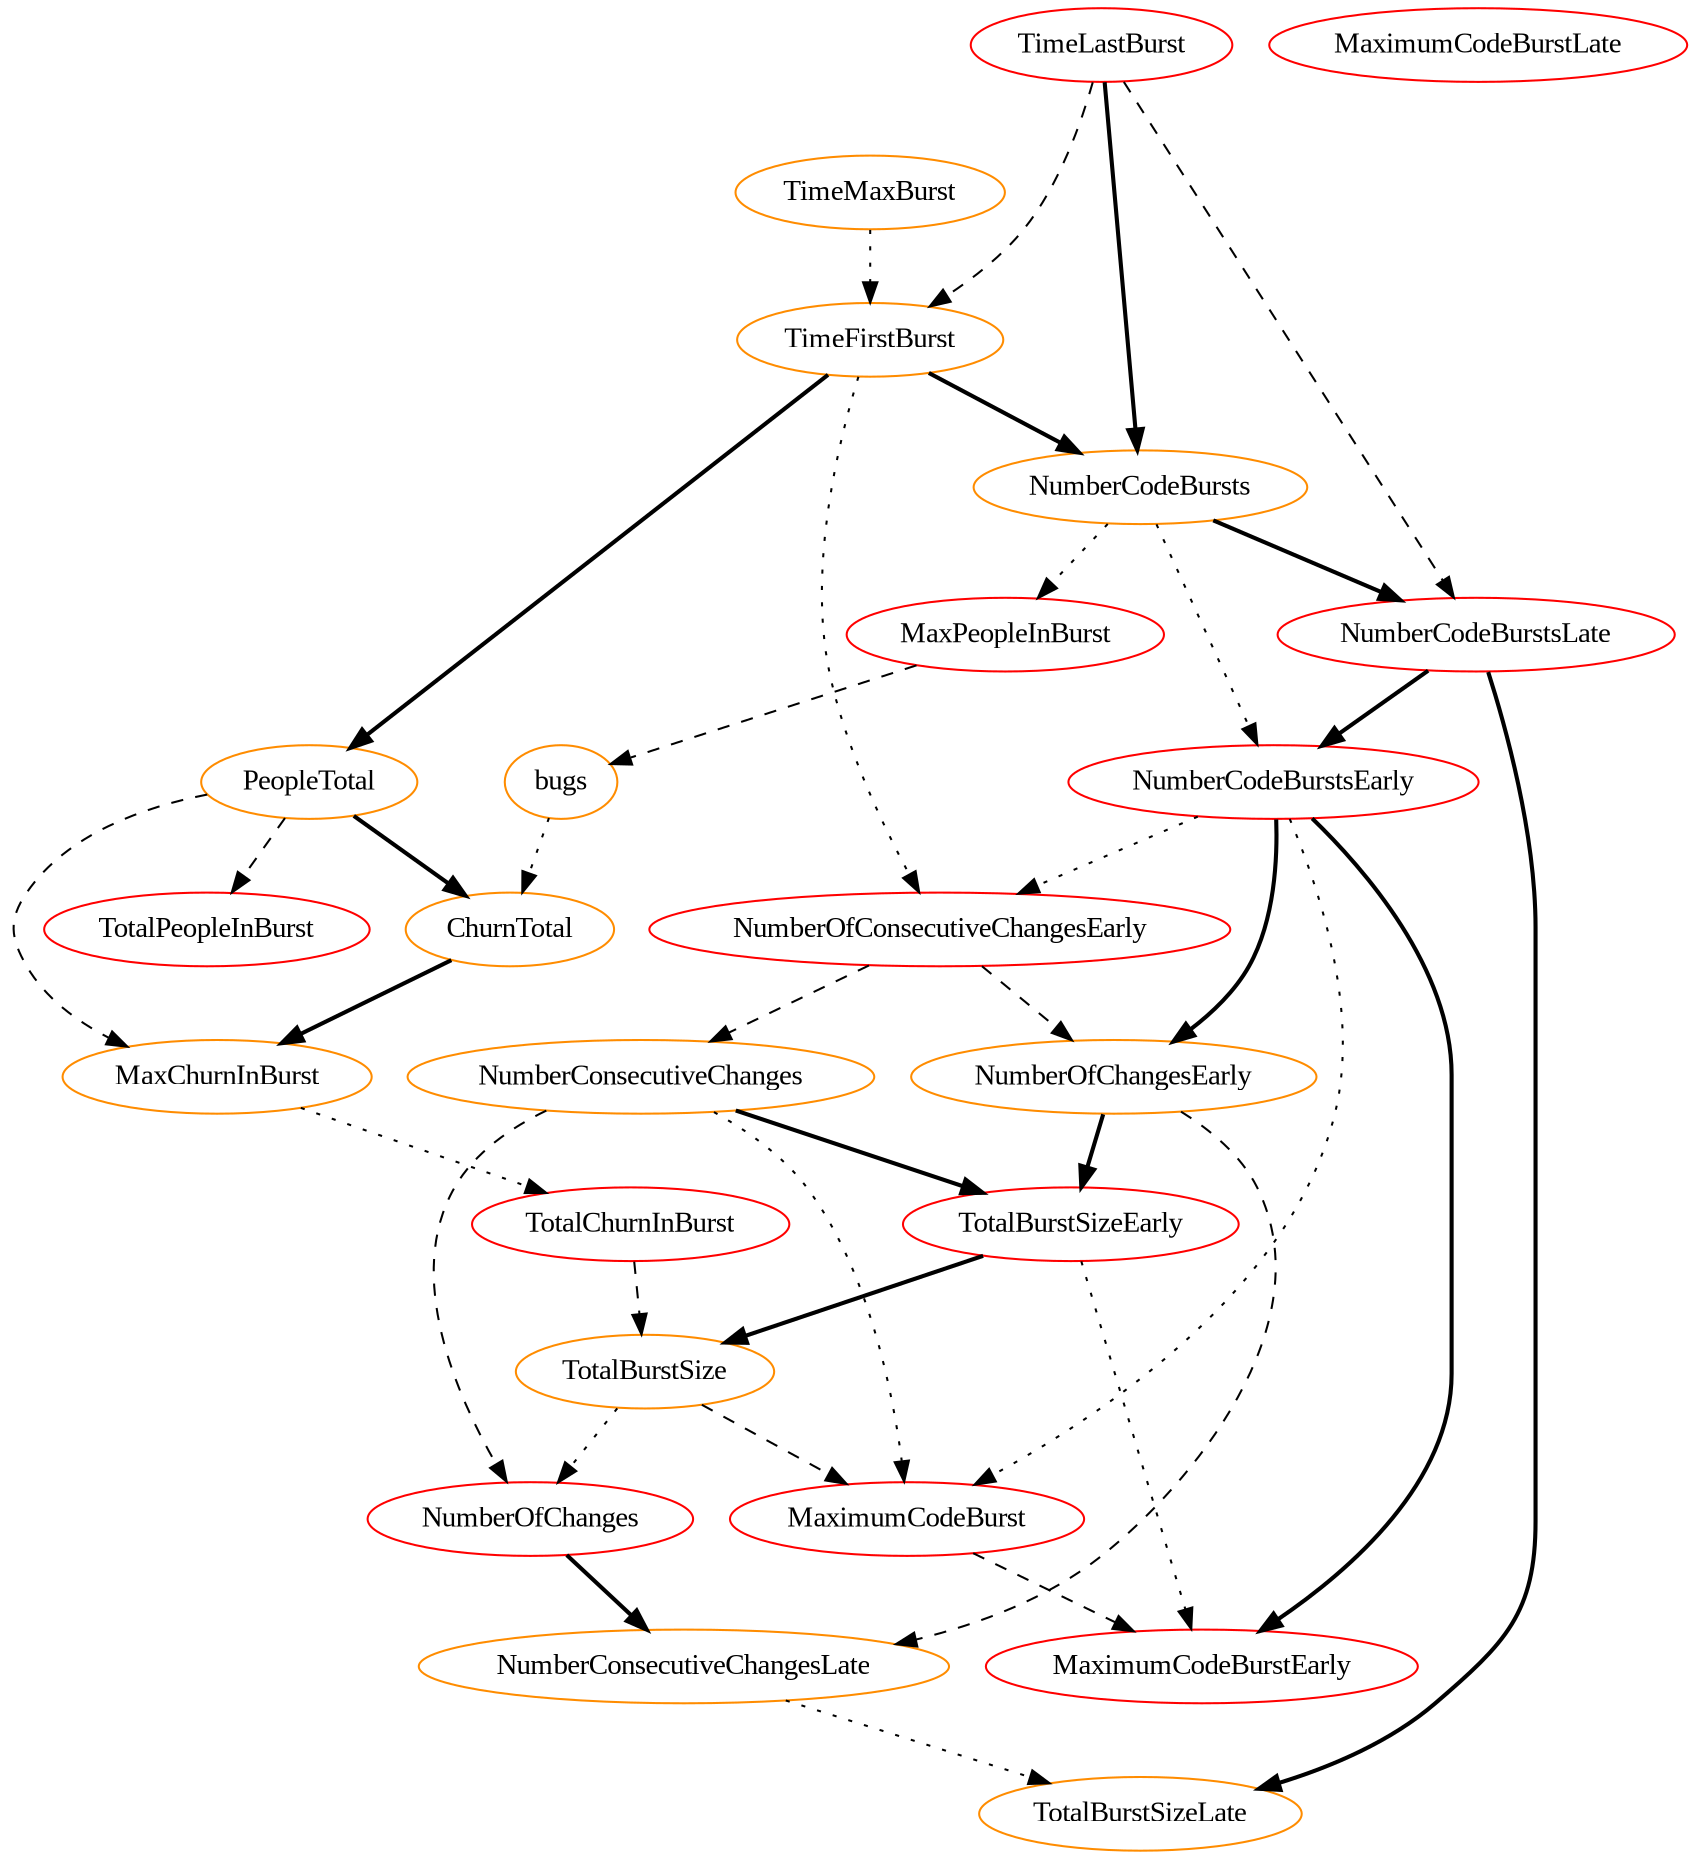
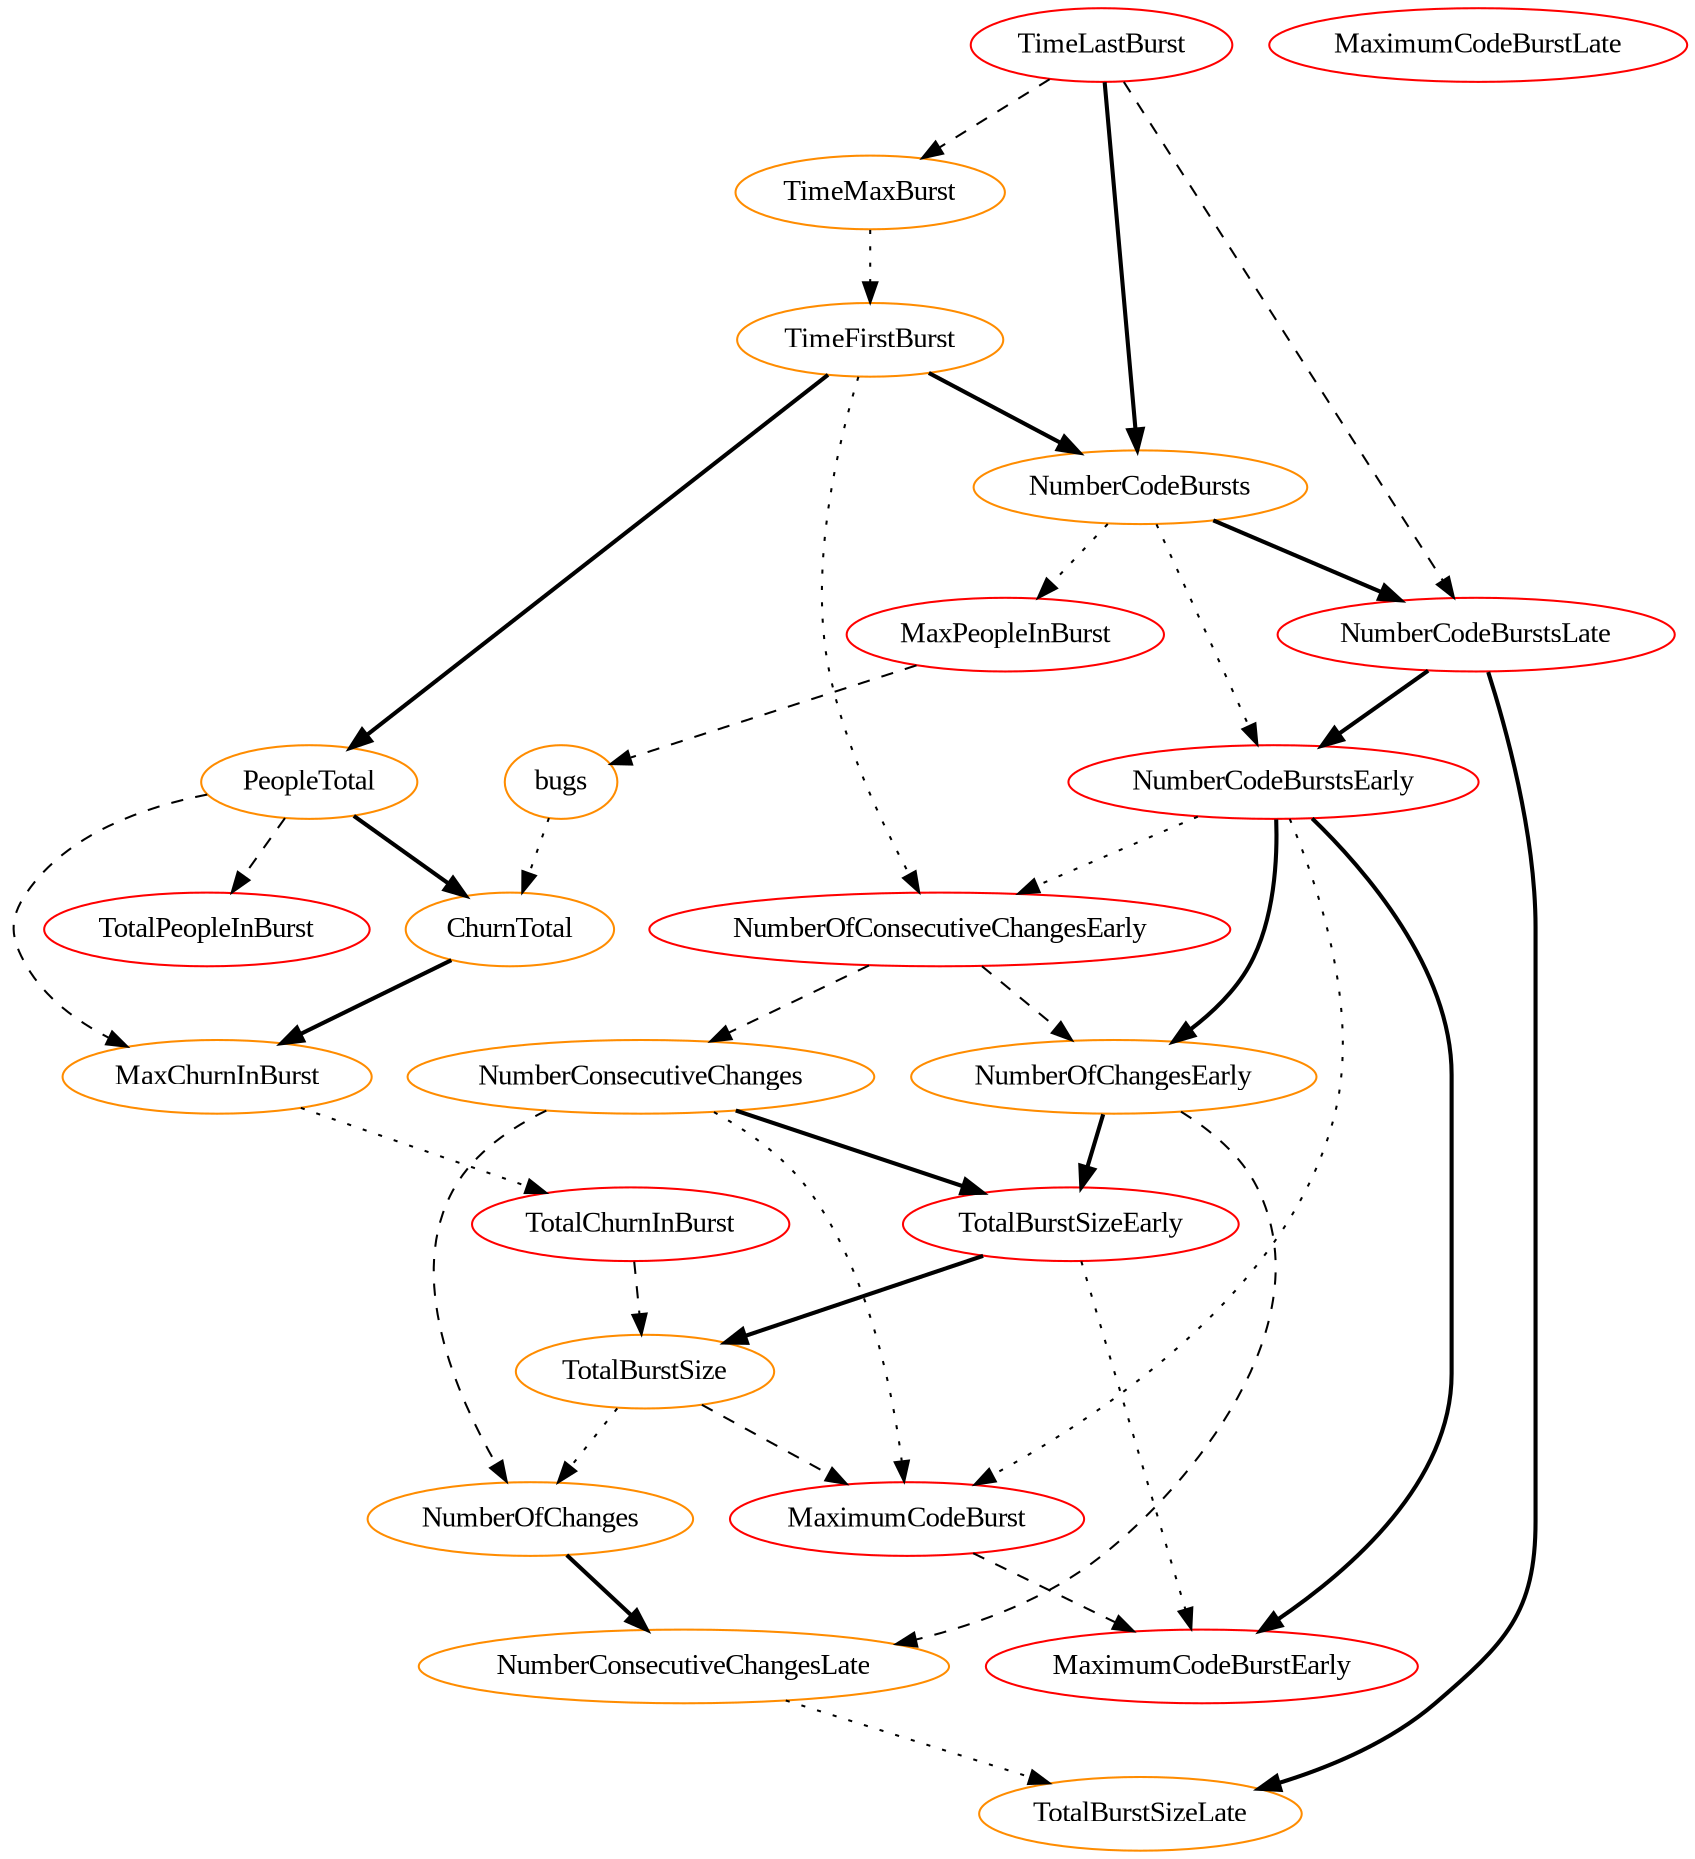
  digraph {
    fontname="Liberation Serif"
    node [color=darkorange fontname="Liberation Serif"]
    edge [fontname="Liberation Serif" style=bold]
    TotalPeopleInBurst [color=red]
    MaxPeopleInBurst [color=red]
    bugs
    MaximumCodeBurstLate [color=red]
-   NumberOfChanges [color=red]
+   NumberOfChanges
    NumberConsecutiveChangesLate
    TotalBurstSizeLate
    ChurnTotal
    NumberCodeBurstsLate [color=red]
    NumberCodeBurstsEarly [color=red]
    NumberOfChangesEarly
    MaximumCodeBurstEarly [color=red]
    MaximumCodeBurst [color=red]
    NumberOfConsecutiveChangesEarly [color=red]
    TotalBurstSizeEarly [color=red]
    TotalBurstSize
    TotalChurnInBurst [color=red]
    MaxChurnInBurst
    NumberConsecutiveChanges
    TimeFirstBurst
    NumberCodeBursts
    PeopleTotal
    TimeMaxBurst
    TimeLastBurst [color=red]
    MaxPeopleInBurst -> bugs [style=dashed]
    bugs -> ChurnTotal [style=dotted]
    NumberOfChanges -> NumberConsecutiveChangesLate
    NumberConsecutiveChangesLate -> TotalBurstSizeLate [style=dotted]
    ChurnTotal -> MaxChurnInBurst
    NumberCodeBurstsLate -> TotalBurstSizeLate
    NumberCodeBurstsLate -> NumberCodeBurstsEarly
    NumberCodeBurstsEarly -> NumberOfChangesEarly
    NumberCodeBurstsEarly -> MaximumCodeBurstEarly
    NumberCodeBurstsEarly -> MaximumCodeBurst [style=dotted]
    NumberCodeBurstsEarly -> NumberOfConsecutiveChangesEarly [style=dotted]
    NumberOfChangesEarly -> NumberConsecutiveChangesLate [style=dashed]
    NumberOfChangesEarly -> TotalBurstSizeEarly
    MaximumCodeBurst -> MaximumCodeBurstEarly [style=dashed]
    NumberOfConsecutiveChangesEarly -> NumberOfChangesEarly [style=dashed]
    NumberOfConsecutiveChangesEarly -> NumberConsecutiveChanges [style=dashed]
    TotalBurstSizeEarly -> MaximumCodeBurstEarly [style=dotted]
    TotalBurstSizeEarly -> TotalBurstSize
    TotalBurstSize -> NumberOfChanges [style=dotted]
    TotalBurstSize -> MaximumCodeBurst [style=dashed]
    TotalChurnInBurst -> TotalBurstSize [style=dashed]
    MaxChurnInBurst -> TotalChurnInBurst [style=dotted]
    NumberConsecutiveChanges -> NumberOfChanges [style=dashed]
    NumberConsecutiveChanges -> MaximumCodeBurst [style=dotted]
    NumberConsecutiveChanges -> TotalBurstSizeEarly
    TimeFirstBurst -> NumberOfConsecutiveChangesEarly [style=dotted]
    TimeFirstBurst -> NumberCodeBursts
    TimeFirstBurst -> PeopleTotal
    NumberCodeBursts -> MaxPeopleInBurst [style=dotted]
    NumberCodeBursts -> NumberCodeBurstsLate
    NumberCodeBursts -> NumberCodeBurstsEarly [style=dotted]
    PeopleTotal -> TotalPeopleInBurst [style=dashed]
    PeopleTotal -> ChurnTotal
    PeopleTotal -> MaxChurnInBurst [style=dashed]
    TimeMaxBurst -> TimeFirstBurst [style=dotted]
    TimeLastBurst -> NumberCodeBurstsLate [style=dashed]
    TimeLastBurst -> NumberCodeBursts
-   TimeLastBurst -> TimeFirstBurst [style=dashed]
+   TimeLastBurst -> TimeMaxBurst [style=dashed]
  }
